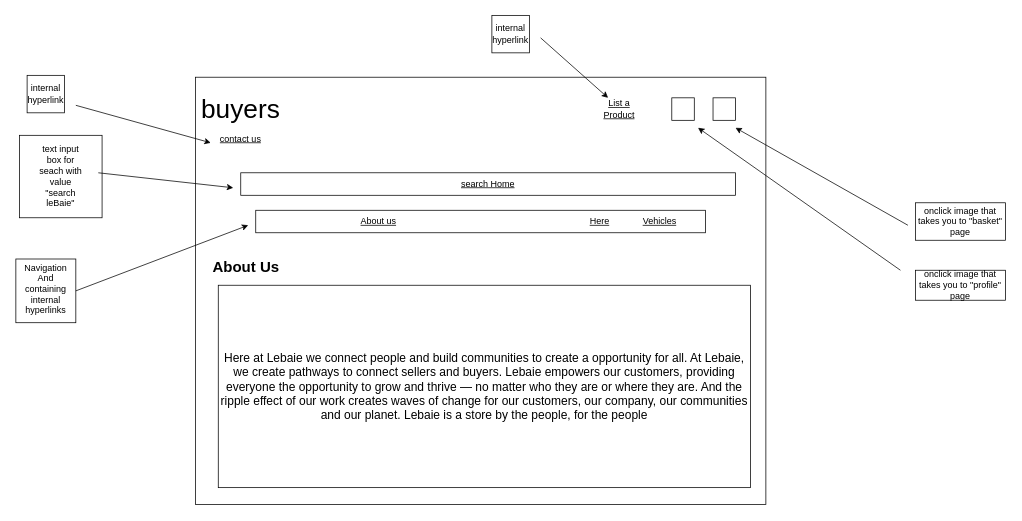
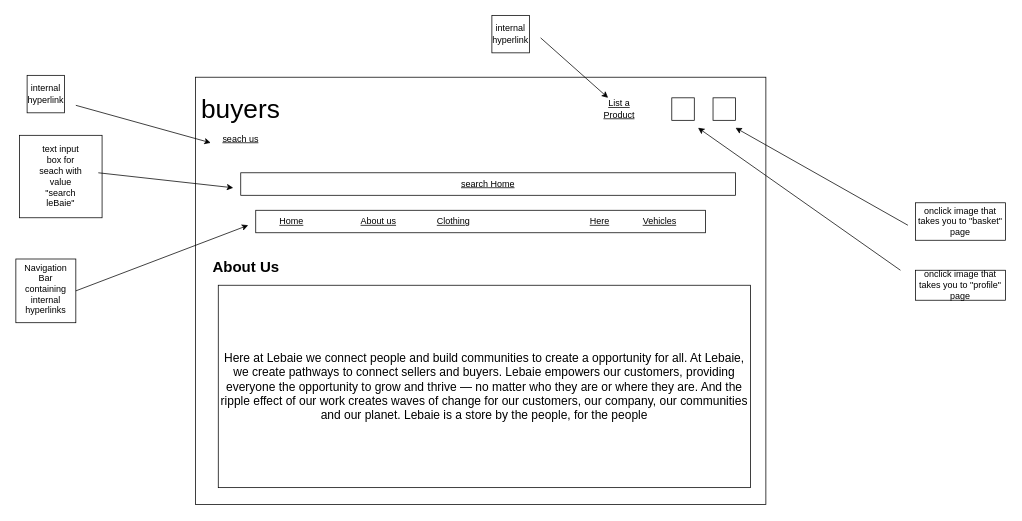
  <mxCell id="0" />
  <mxCell id="1" parent="0" />
  <mxCell id="2" value="" style="rounded=0;whiteSpace=wrap;html=1;fillColor=none;" parent="1" vertex="1"><mxGeometry x="340" y="280" width="600" height="30" as="geometry" /></mxCell>
  <mxCell id="3" value="" style="rounded=0;whiteSpace=wrap;html=1;fillColor=none;fontStyle=4" parent="1" vertex="1"><mxGeometry x="259.5" y="102.5" width="761" height="570" as="geometry" /></mxCell>
  <mxCell id="4" value="search Home" style="rounded=0;whiteSpace=wrap;html=1;fontStyle=4" parent="1" vertex="1"><mxGeometry x="320" y="230" width="660" height="30" as="geometry" /></mxCell>
+ <mxCell id="5" value="&lt;span&gt;Home &lt;/span&gt;" style="text;html=1;strokeColor=none;fillColor=none;align=center;verticalAlign=middle;whiteSpace=wrap;rounded=0;fontStyle=4" parent="1" vertex="1"><mxGeometry x="358" y="280" width="60" height="30" as="geometry" /></mxCell>
+ <mxCell id="6" value="Clothing" style="text;html=1;strokeColor=none;fillColor=none;align=center;verticalAlign=middle;whiteSpace=wrap;rounded=0;fontStyle=4" parent="1" vertex="1"><mxGeometry x="574" y="280" width="60" height="30" as="geometry" /></mxCell>
  <mxCell id="7" value="Vehicles" style="text;html=1;strokeColor=none;fillColor=none;align=center;verticalAlign=middle;whiteSpace=wrap;rounded=0;fontStyle=4" parent="1" vertex="1"><mxGeometry x="849" y="280" width="60" height="30" as="geometry" /></mxCell>
  <mxCell id="8" value="About us" style="text;html=1;strokeColor=none;fillColor=none;align=center;verticalAlign=middle;whiteSpace=wrap;rounded=0;fontStyle=4" parent="1" vertex="1"><mxGeometry x="474" y="280" width="60" height="30" as="geometry" /></mxCell>
  <mxCell id="9" value="Here" style="text;html=1;strokeColor=none;fillColor=none;align=center;verticalAlign=middle;whiteSpace=wrap;rounded=0;fontStyle=4" parent="1" vertex="1"><mxGeometry x="769" y="280" width="60" height="30" as="geometry" /></mxCell>
- <mxCell id="10" value="&lt;span&gt;contact us&lt;br&gt;&lt;/span&gt;" style="text;html=1;strokeColor=none;fillColor=none;align=center;verticalAlign=middle;whiteSpace=wrap;rounded=0;fontStyle=4" parent="1" vertex="1"><mxGeometry x="290" y="170" width="60" height="30" as="geometry" /></mxCell>
+ <mxCell id="10" value="&lt;span&gt;seach us&lt;br&gt;&lt;/span&gt;" style="text;html=1;strokeColor=none;fillColor=none;align=center;verticalAlign=middle;whiteSpace=wrap;rounded=0;fontStyle=4" parent="1" vertex="1"><mxGeometry x="290" y="170" width="60" height="30" as="geometry" /></mxCell>
  <mxCell id="11" value="&lt;span style=&quot;font-size: 35px;&quot;&gt;buyers&lt;/span&gt;" style="text;html=1;strokeColor=none;fillColor=none;align=center;verticalAlign=middle;whiteSpace=wrap;rounded=0;fontStyle=0" parent="1" vertex="1"><mxGeometry x="290" y="140" width="60" height="10" as="geometry" /></mxCell>
  <mxCell id="12" value="&lt;span style=&quot;font-size: 20px;&quot;&gt;&lt;b&gt;About Us&amp;nbsp;&lt;/b&gt;&lt;/span&gt;" style="text;html=1;strokeColor=none;fillColor=none;align=center;verticalAlign=middle;whiteSpace=wrap;rounded=0;" parent="1" vertex="1"><mxGeometry x="280" y="340" width="100" height="30" as="geometry" /></mxCell>
  <mxCell id="13" value="" style="whiteSpace=wrap;html=1;aspect=fixed;" parent="1" vertex="1"><mxGeometry x="895" y="130" width="30" height="30" as="geometry" /></mxCell>
  <mxCell id="14" value="" style="whiteSpace=wrap;html=1;aspect=fixed;" parent="1" vertex="1"><mxGeometry x="950" y="130" width="30" height="30" as="geometry" /></mxCell>
  <mxCell id="15" value="" style="endArrow=classic;html=1;rounded=0;" parent="1" edge="1"><mxGeometry width="50" height="50" relative="1" as="geometry"><mxPoint x="1200" y="360" as="sourcePoint" /><mxPoint x="930" y="170" as="targetPoint" /></mxGeometry></mxCell>
  <mxCell id="16" value="onclick image that takes you to &quot;profile&quot; page" style="rounded=0;whiteSpace=wrap;html=1;fillColor=none;" parent="1" vertex="1"><mxGeometry x="1220" y="360" width="120" height="40" as="geometry" /></mxCell>
  <mxCell id="17" value="" style="endArrow=classic;html=1;rounded=0;" parent="1" edge="1"><mxGeometry width="50" height="50" relative="1" as="geometry"><mxPoint x="1210" y="300" as="sourcePoint" /><mxPoint x="980" y="170" as="targetPoint" /></mxGeometry></mxCell>
  <mxCell id="18" value="onclick image that takes you to &quot;basket&quot; page" style="rounded=0;whiteSpace=wrap;html=1;fillColor=none;" parent="1" vertex="1"><mxGeometry x="1220" y="270" width="120" height="50" as="geometry" /></mxCell>
  <mxCell id="19" value="" style="whiteSpace=wrap;html=1;aspect=fixed;fillColor=none;" parent="1" vertex="1"><mxGeometry x="25" y="180" width="110" height="110" as="geometry" /></mxCell>
  <mxCell id="20" value="" style="endArrow=classic;html=1;rounded=0;" parent="1" edge="1"><mxGeometry width="50" height="50" relative="1" as="geometry"><mxPoint x="130" y="230" as="sourcePoint" /><mxPoint x="310" y="250" as="targetPoint" /></mxGeometry></mxCell>
  <mxCell id="21" value="text input box for seach with value &quot;search leBaie&quot;" style="text;html=1;strokeColor=none;fillColor=none;align=center;verticalAlign=middle;whiteSpace=wrap;rounded=0;" parent="1" vertex="1"><mxGeometry x="50" y="220" width="60" height="30" as="geometry" /></mxCell>
  <mxCell id="22" value="" style="rounded=0;whiteSpace=wrap;html=1;fillColor=none;" parent="1" vertex="1"><mxGeometry x="20" y="345" width="80" height="85" as="geometry" /></mxCell>
- <mxCell id="23" value="Navigation And containing internal hyperlinks" style="text;html=1;strokeColor=none;fillColor=none;align=center;verticalAlign=middle;whiteSpace=wrap;rounded=0;" parent="1" vertex="1"><mxGeometry x="30" y="370" width="60" height="30" as="geometry" /></mxCell>
+ <mxCell id="23" value="Navigation Bar containing internal hyperlinks" style="text;html=1;strokeColor=none;fillColor=none;align=center;verticalAlign=middle;whiteSpace=wrap;rounded=0;" parent="1" vertex="1"><mxGeometry x="30" y="370" width="60" height="30" as="geometry" /></mxCell>
  <mxCell id="24" value="" style="endArrow=classic;html=1;rounded=0;exitX=1;exitY=0.5;exitDx=0;exitDy=0;" parent="1" source="22" edge="1"><mxGeometry width="50" height="50" relative="1" as="geometry"><mxPoint x="280" y="350" as="sourcePoint" /><mxPoint x="330" y="300" as="targetPoint" /></mxGeometry></mxCell>
  <mxCell id="25" value="" style="whiteSpace=wrap;html=1;aspect=fixed;fillColor=none;" parent="1" vertex="1"><mxGeometry x="35" y="100" width="50" height="50" as="geometry" /></mxCell>
  <mxCell id="26" value="internal hyperlink " style="text;html=1;fillColor=none;align=center;verticalAlign=middle;whiteSpace=wrap;rounded=0;" parent="1" vertex="1"><mxGeometry x="30" y="110" width="60" height="30" as="geometry" /></mxCell>
  <mxCell id="27" value="" style="endArrow=classic;html=1;rounded=0;" parent="1" edge="1"><mxGeometry width="50" height="50" relative="1" as="geometry"><mxPoint x="100" y="140" as="sourcePoint" /><mxPoint x="280" y="190" as="targetPoint" /></mxGeometry></mxCell>
  <mxCell id="28" value="&lt;u&gt;List a Product&lt;/u&gt;" style="text;html=1;strokeColor=none;fillColor=none;align=center;verticalAlign=middle;whiteSpace=wrap;rounded=0;" parent="1" vertex="1"><mxGeometry x="795" y="130" width="60" height="30" as="geometry" /></mxCell>
  <mxCell id="29" value="" style="whiteSpace=wrap;html=1;aspect=fixed;fillColor=none;" parent="1" vertex="1"><mxGeometry x="655" y="20" width="50" height="50" as="geometry" /></mxCell>
  <mxCell id="30" value="internal hyperlink " style="text;html=1;fillColor=none;align=center;verticalAlign=middle;whiteSpace=wrap;rounded=0;" parent="1" vertex="1"><mxGeometry x="650" y="30" width="60" height="30" as="geometry" /></mxCell>
  <mxCell id="31" value="" style="endArrow=classic;html=1;rounded=0;entryX=0.25;entryY=0;entryDx=0;entryDy=0;" parent="1" target="28" edge="1"><mxGeometry width="50" height="50" relative="1" as="geometry"><mxPoint x="720" y="50" as="sourcePoint" /><mxPoint x="830" y="110" as="targetPoint" /></mxGeometry></mxCell>
  <mxCell id="32" value="&lt;font style=&quot;font-size: 16px;&quot;&gt;Here at Lebaie we connect people and build communities to create a opportunity for all. At Lebaie, we create pathways to connect sellers and buyers. Lebaie empowers our customers, providing everyone the opportunity to grow and thrive — no matter who they are or where they are. And the ripple effect of our work creates waves of change for our customers, our company, our communities and our planet. Lebaie is a store by the people, for the people&lt;/font&gt;" style="rounded=0;whiteSpace=wrap;html=1;fillColor=none;" parent="1" vertex="1"><mxGeometry x="290" y="380" width="710" height="270" as="geometry" /></mxCell>
